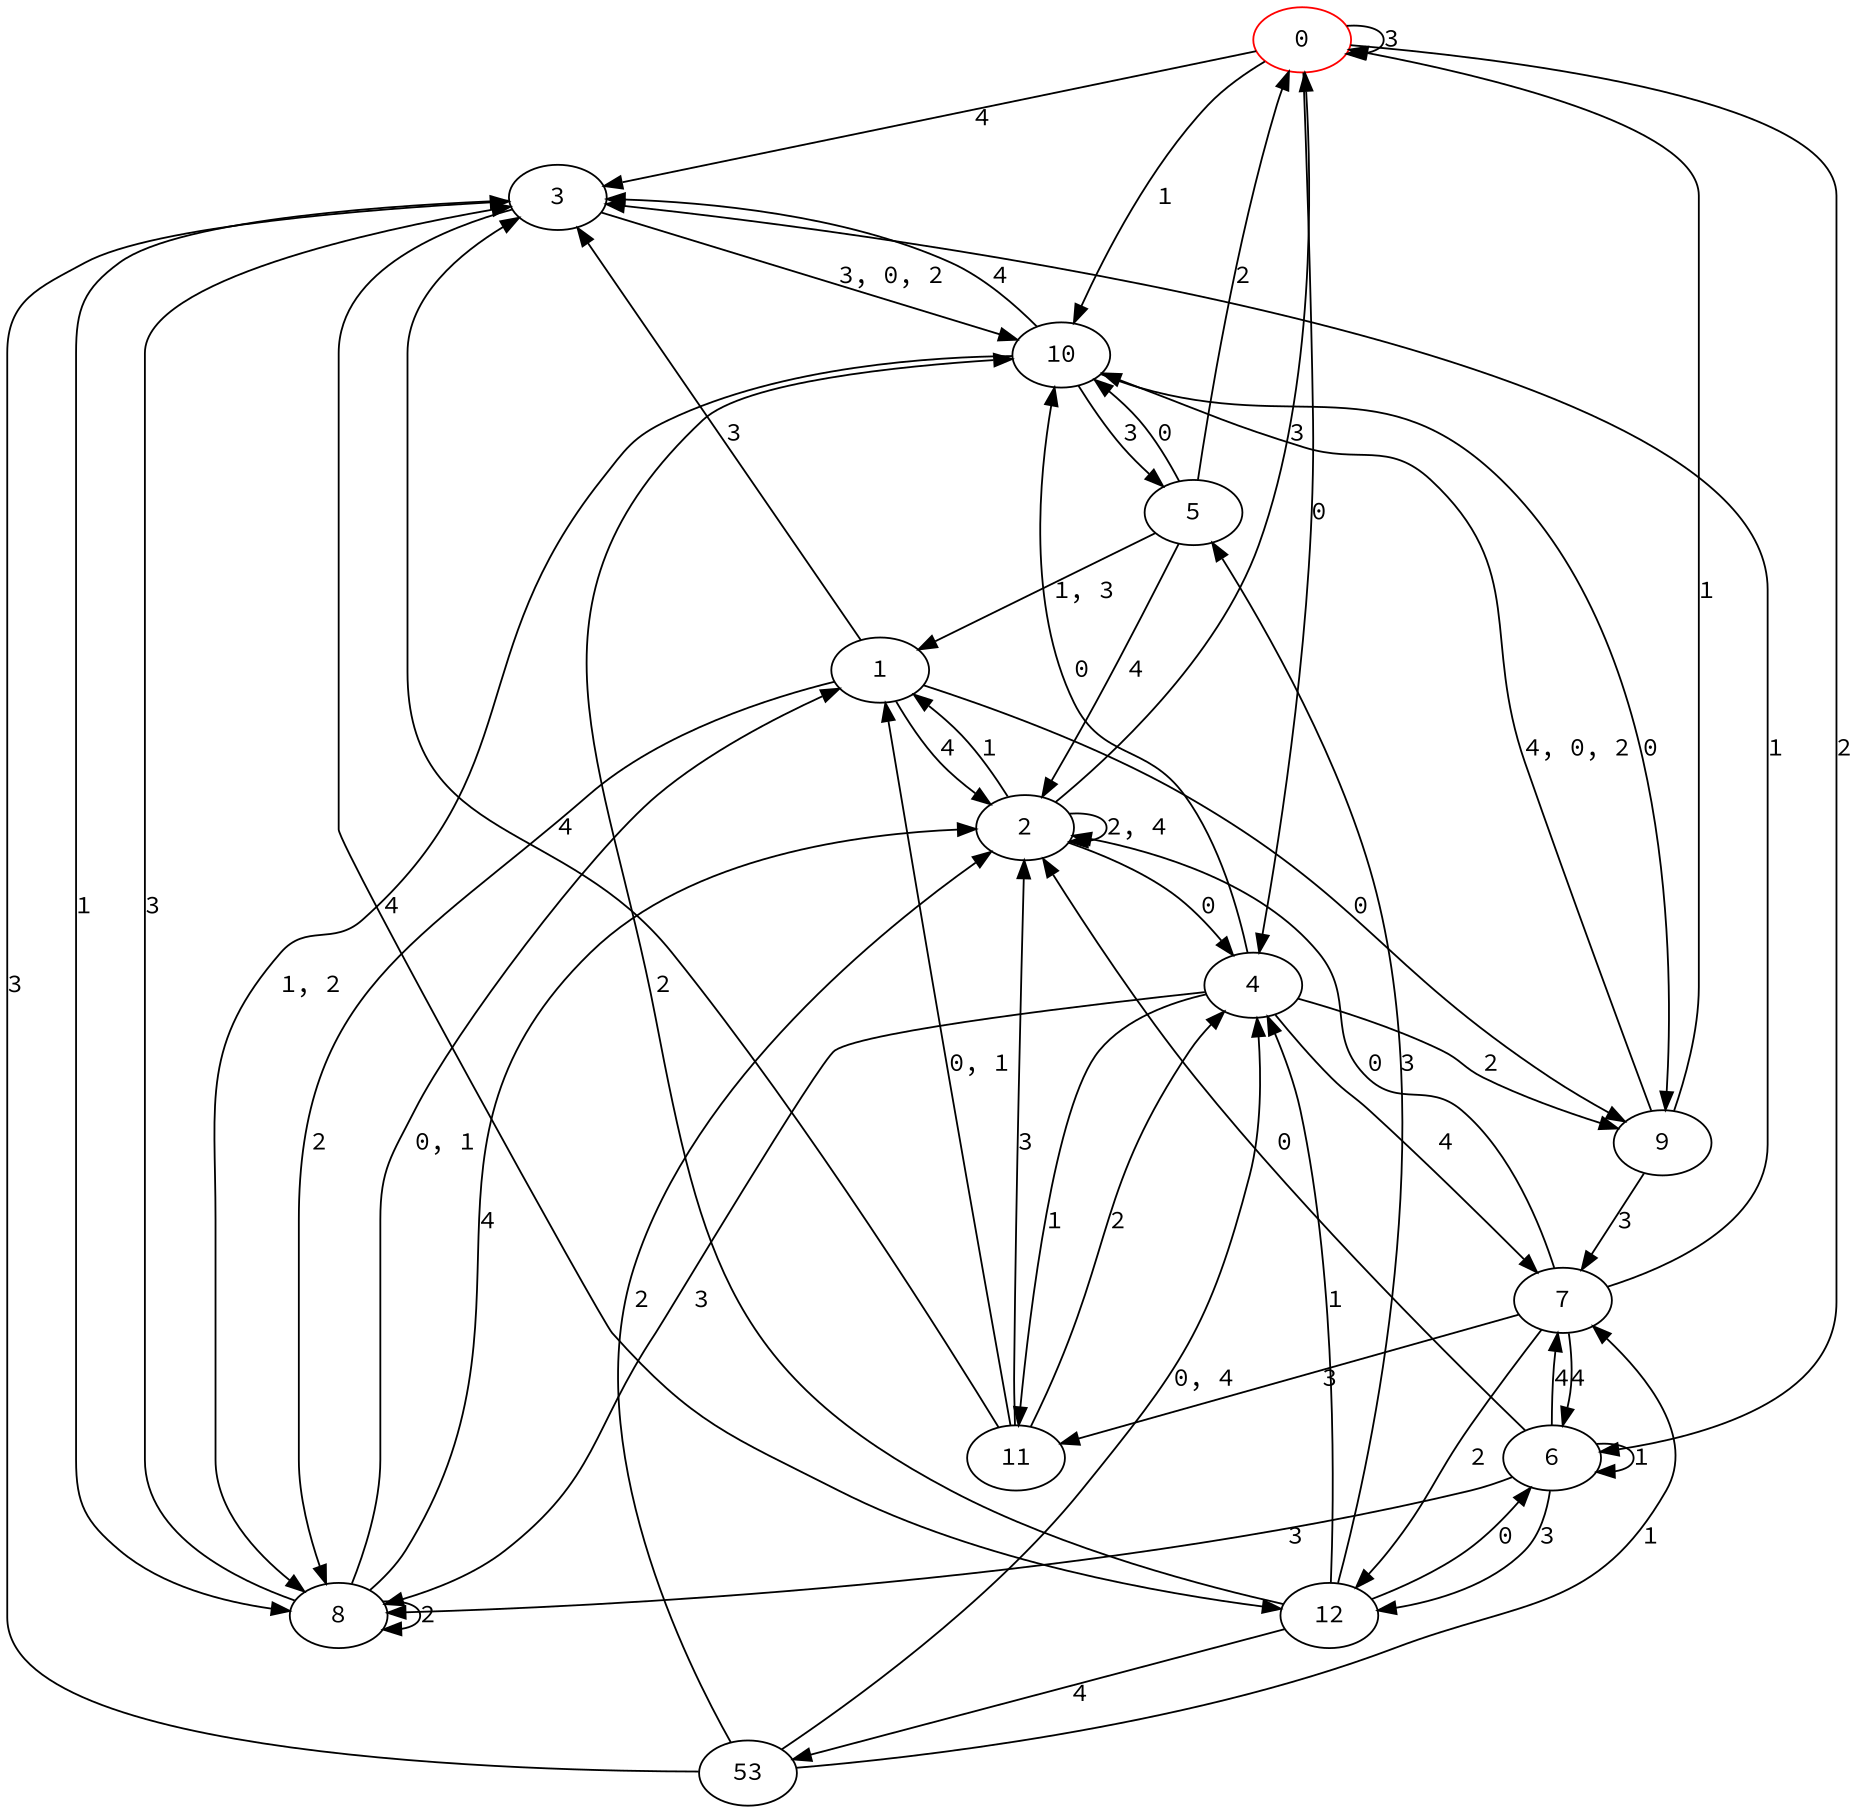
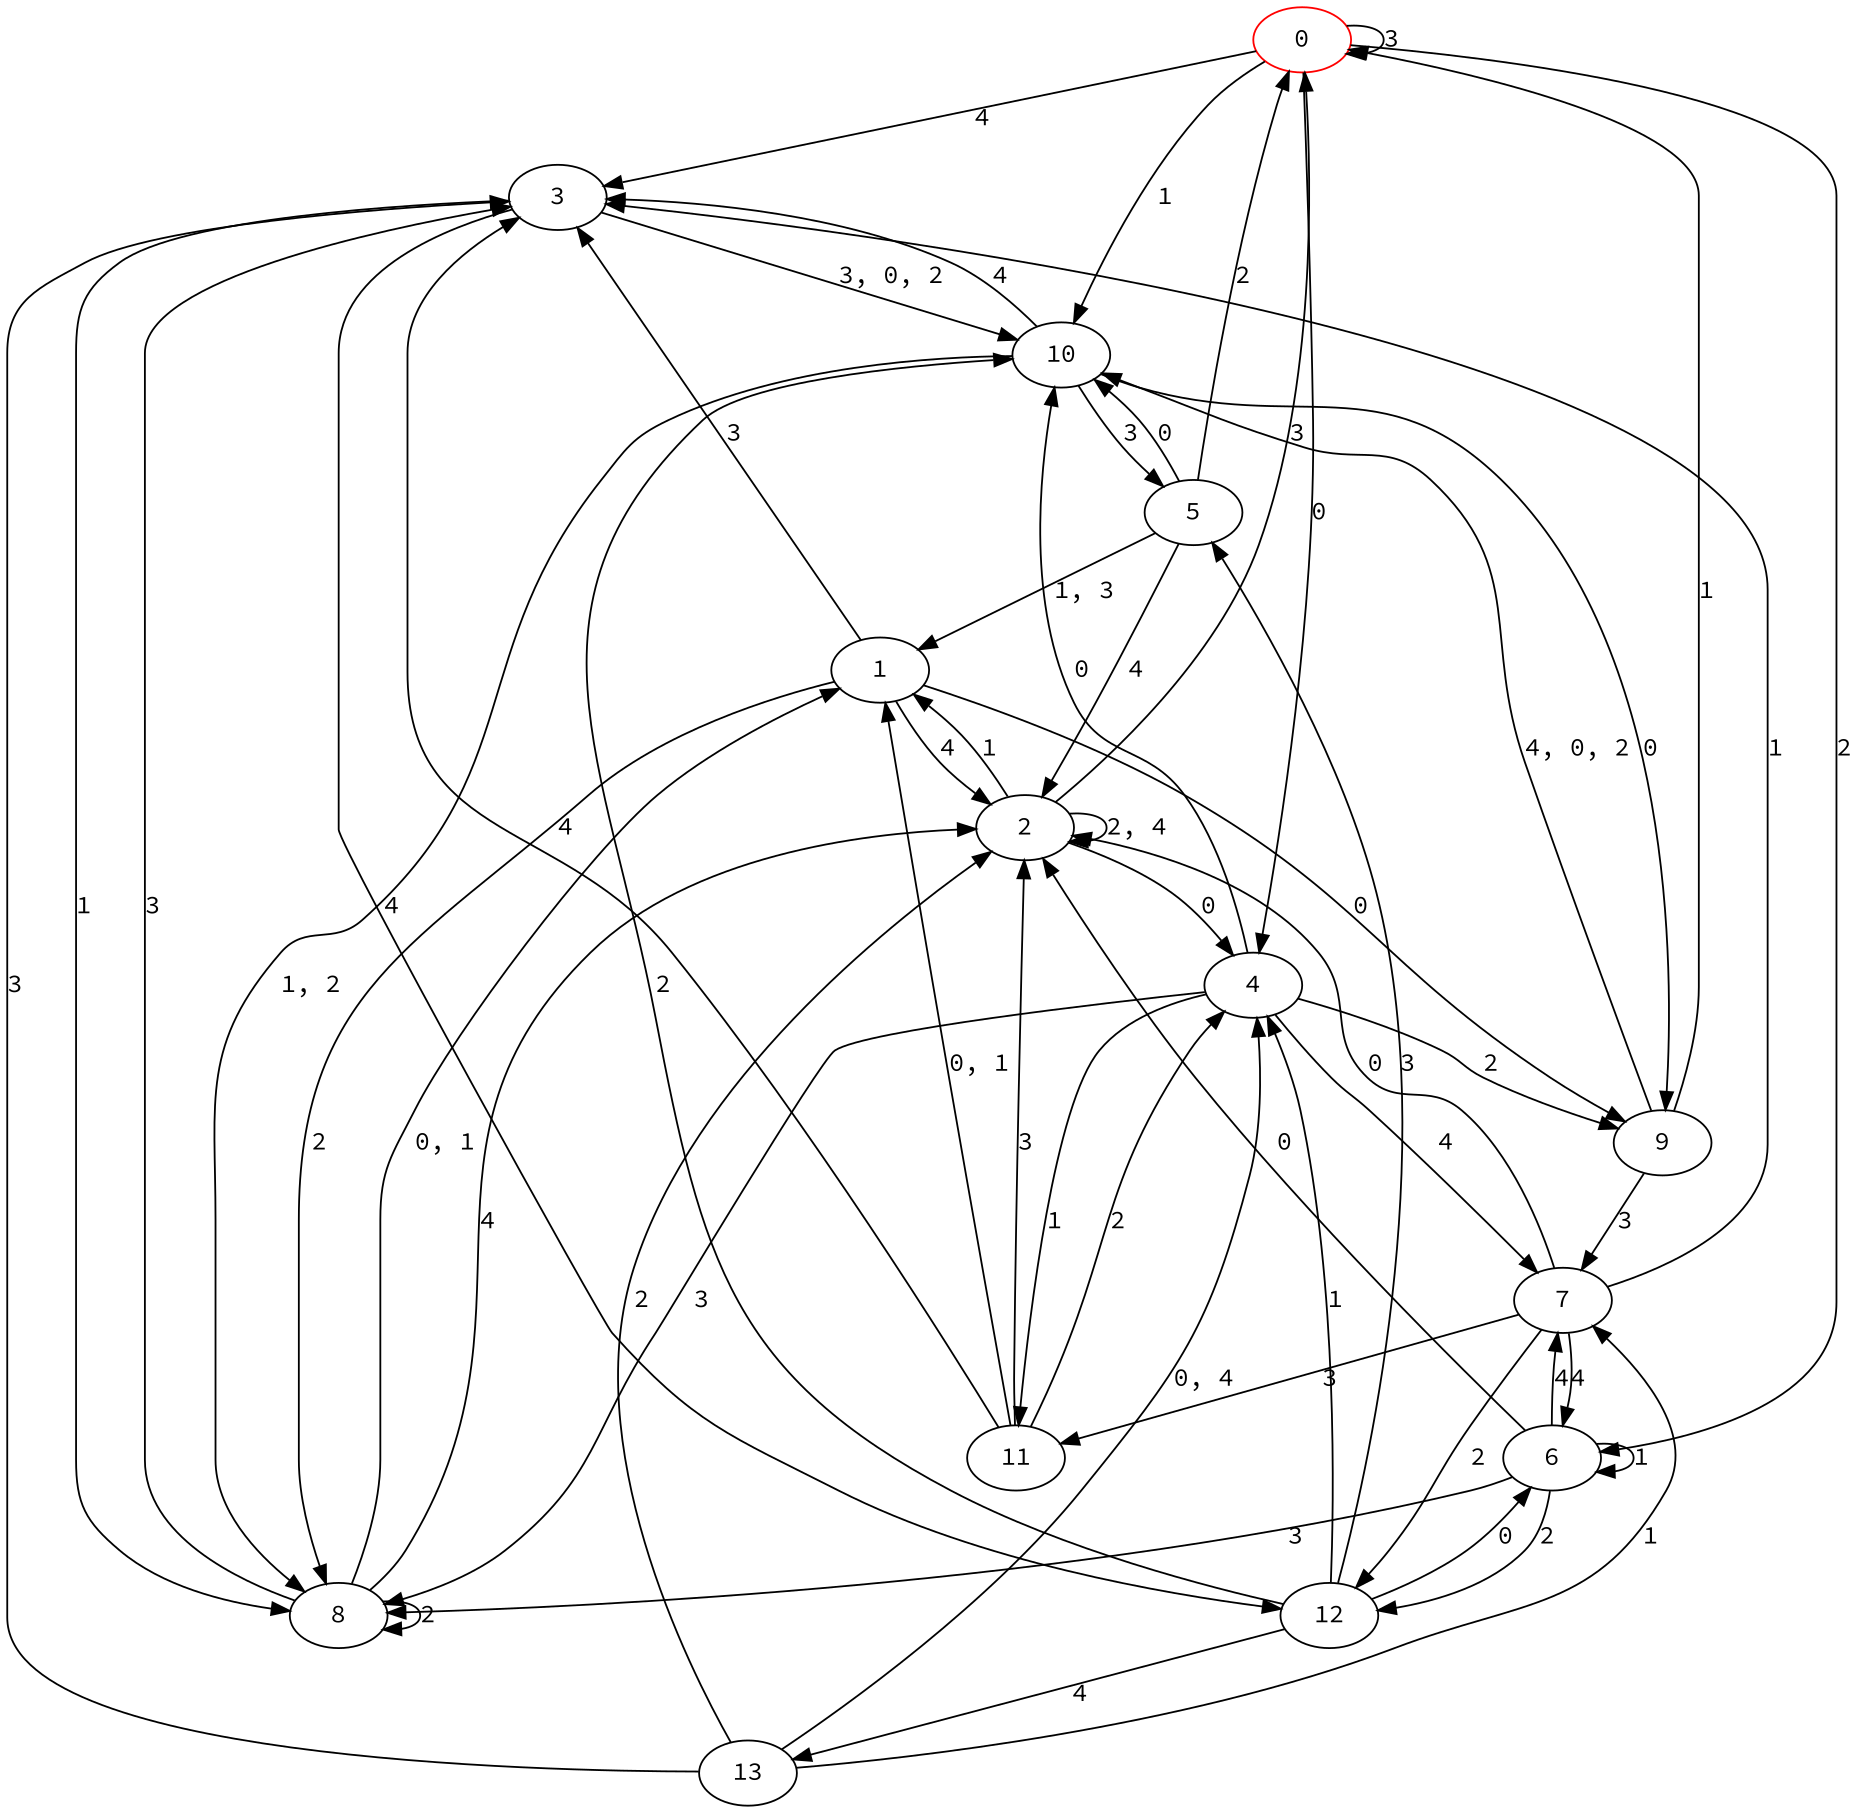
  digraph {
    fontname="Source Code Pro"
    node [fontname="Source Code Pro"]
    edge [fontname="Source Code Pro"]
    n1 [color=red label=0]
    n2 [label=3]
    n3 [label=4]
    n4 [label=6]
    n5 [label=10]
    n6 [label=8]
    n7 [label=12]
    n8 [label=9]
    n9 [label=7]
    n10 [label=11]
    n11 [label=2]
    n12 [label=5]
    n13 [label=1]
-   n14 [label=53]
+   n14 [label=13]
    n1 -> n1 [label=3]
    n1 -> n2 [label=4]
    n1 -> n3 [label=0]
    n1 -> n4 [label=2]
    n1 -> n5 [label=1]
    n2 -> n5 [label="3, 0, 2"]
    n2 -> n6 [label=1]
    n2 -> n7 [label=4]
    n3 -> n5 [label=0]
    n3 -> n6 [label=3]
    n3 -> n8 [label=2]
    n3 -> n9 [label=4]
    n3 -> n10 [label=1]
    n4 -> n4 [label=1]
    n4 -> n6 [label=3]
-   n4 -> n7 [label=3]
+   n4 -> n7 [label=2]
    n4 -> n9 [label=4]
    n4 -> n11 [label=0]
    n5 -> n2 [label=4]
    n5 -> n6 [label="1, 2"]
    n5 -> n8 [label=0]
    n5 -> n12 [label=3]
    n6 -> n2 [label=3]
    n6 -> n6 [label=2]
    n6 -> n11 [label=4]
    n6 -> n13 [label="0, 1"]
    n7 -> n3 [label=1]
    n7 -> n4 [label=0]
    n7 -> n5 [label=2]
    n7 -> n12 [label=3]
    n7 -> n14 [label=4]
    n8 -> n1 [label=1]
    n8 -> n5 [label="4, 0, 2"]
    n8 -> n9 [label=3]
    n9 -> n2 [label=1]
    n9 -> n4 [label=4]
    n9 -> n7 [label=2]
    n9 -> n10 [label=3]
    n9 -> n11 [label=0]
    n10 -> n2 [label=4]
    n10 -> n3 [label=2]
    n10 -> n11 [label=3]
    n10 -> n13 [label="0, 1"]
    n11 -> n1 [label=3]
    n11 -> n3 [label=0]
    n11 -> n11 [label="2, 4"]
    n11 -> n13 [label=1]
    n12 -> n1 [label=2]
    n12 -> n5 [label=0]
    n12 -> n11 [label=4]
    n12 -> n13 [label="1, 3"]
    n13 -> n2 [label=3]
    n13 -> n6 [label=2]
    n13 -> n8 [label=0]
    n13 -> n11 [label=4]
    n14 -> n2 [label=3]
    n14 -> n3 [label="0, 4"]
    n14 -> n9 [label=1]
    n14 -> n11 [label=2]
  }
